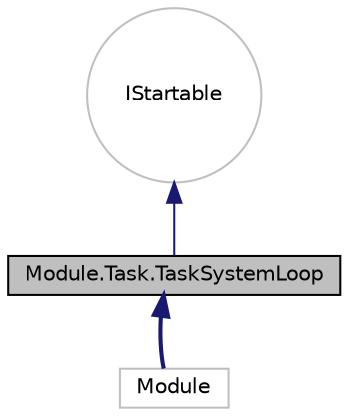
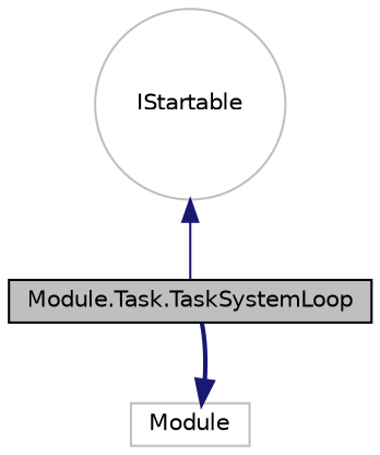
  digraph {
    node [color=grey75 fillcolor=white fontname=Helvetica fontsize=10 shape=box style=filled]
    edge [color=midnightblue dir=back fontname=Helvetica fontsize=10 labelfontname=Helvetica labelfontsize=10]
    n1 [color=black fillcolor=grey75 fontcolor=black height=0.2 label="Module.Task.TaskSystemLoop" width=0.4]
    n2 [height=0.2 label=IStartable shape=circle width=0.4]
    n3 [height=0.2 label=Module width=0.4]
    n2 -> n1 [style=solid]
-   n1 -> n3 [style=bold]
+   n3 -> n1 [style=bold]
  }
